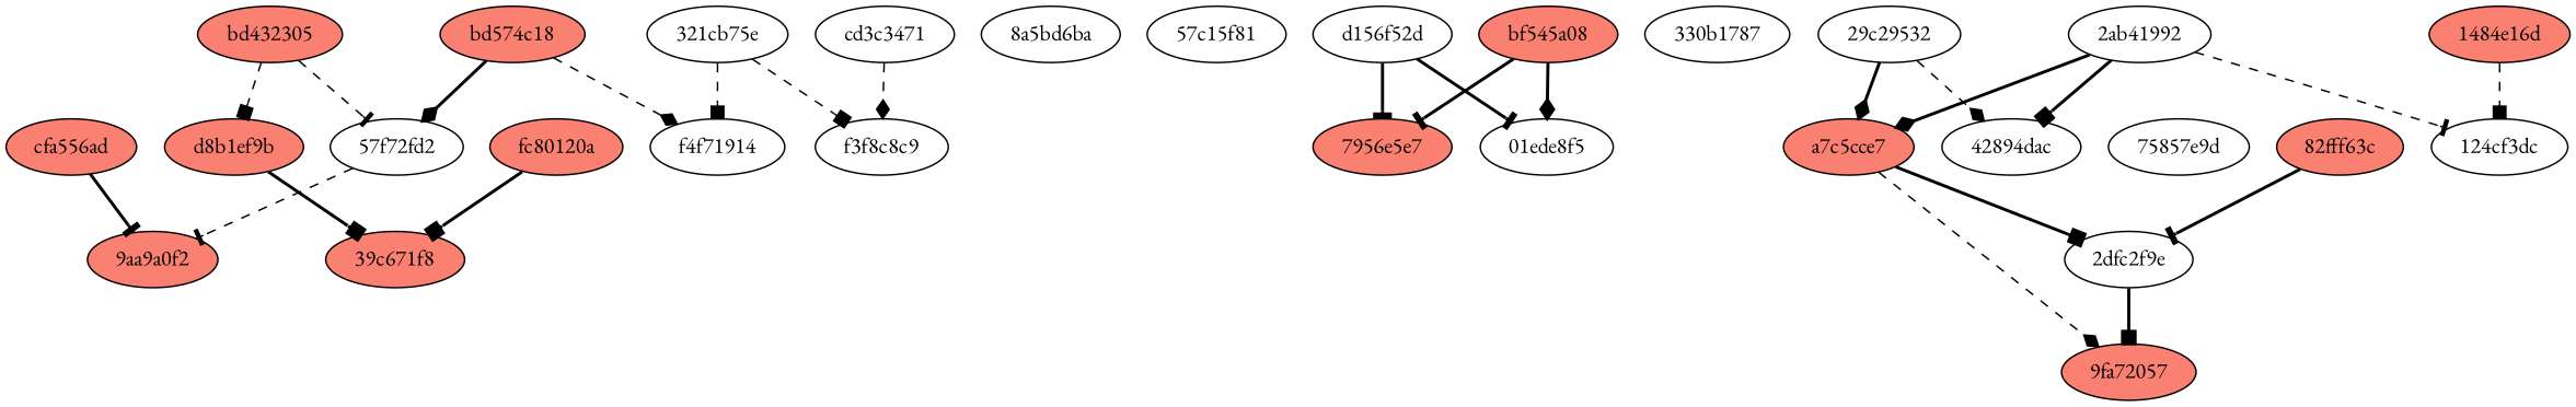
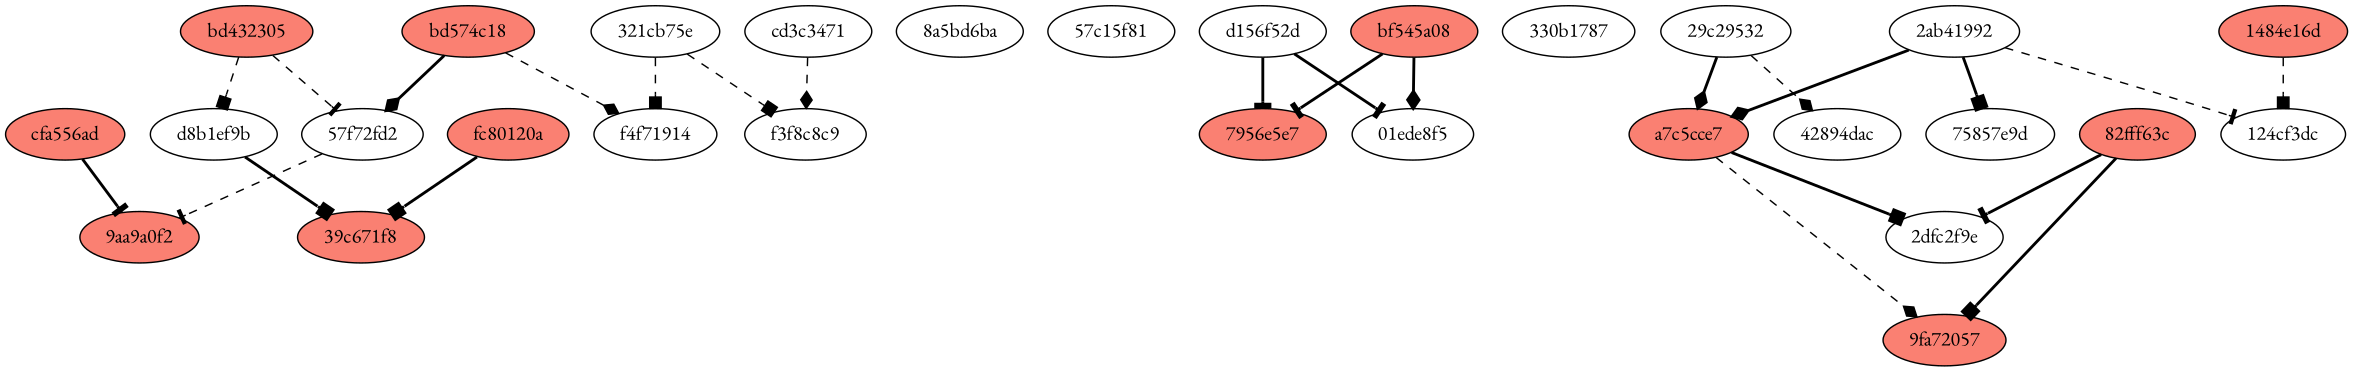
  digraph {
    fontname="EB Garamond"
    node [fillcolor=white fontname="EB Garamond" style=filled]
    edge [arrowhead=box fontname="EB Garamond" style=bold]
    bd574c18 [fillcolor=salmon]
    "57f72fd2"
    f4f71914
    "39c671f8" [fillcolor=salmon]
-   d8b1ef9b [fillcolor=salmon]
+   d8b1ef9b
    "9aa9a0f2" [fillcolor=salmon]
    bd432305 [fillcolor=salmon]
    "321cb75e"
    f3f8c8c9
    cd3c3471
    "8a5bd6ba"
    "57c15f81"
    "7956e5e7" [fillcolor=salmon]
    d156f52d
    "01ede8f5"
    bf545a08 [fillcolor=salmon]
    "330b1787"
    "75857e9d"
    "29c29532"
    "42894dac"
    a7c5cce7 [fillcolor=salmon]
    "9fa72057" [fillcolor=salmon]
    "2dfc2f9e"
    "2ab41992"
    "124cf3dc"
    "1484e16d" [fillcolor=salmon]
    fc80120a [fillcolor=salmon]
    cfa556ad [fillcolor=salmon]
    "82fff63c" [fillcolor=salmon]
    bd574c18 -> "57f72fd2" [arrowhead=diamond]
    bd574c18 -> f4f71914 [arrowhead=diamond style=dashed]
    "57f72fd2" -> "9aa9a0f2" [arrowhead=tee style=dashed]
    d8b1ef9b -> "39c671f8"
    bd432305 -> "57f72fd2" [arrowhead=tee style=dashed]
    bd432305 -> d8b1ef9b [style=dashed]
    "321cb75e" -> f4f71914 [style=dashed]
    "321cb75e" -> f3f8c8c9 [style=dashed]
    cd3c3471 -> f3f8c8c9 [arrowhead=diamond style=dashed]
    d156f52d -> "7956e5e7" [arrowhead=tee]
    d156f52d -> "01ede8f5" [arrowhead=tee]
    bf545a08 -> "7956e5e7" [arrowhead=tee]
    bf545a08 -> "01ede8f5" [arrowhead=diamond]
    "29c29532" -> "42894dac" [arrowhead=diamond style=dashed]
    "29c29532" -> a7c5cce7 [arrowhead=diamond]
    a7c5cce7 -> "9fa72057" [arrowhead=diamond style=dashed]
    a7c5cce7 -> "2dfc2f9e"
-   "2ab41992" -> "42894dac"
+   "2ab41992" -> "75857e9d"
    "2ab41992" -> a7c5cce7 [arrowhead=diamond]
    "2ab41992" -> "124cf3dc" [arrowhead=tee style=dashed]
    "1484e16d" -> "124cf3dc" [style=dashed]
    fc80120a -> "39c671f8"
    cfa556ad -> "9aa9a0f2" [arrowhead=tee]
-   "2dfc2f9e" -> "9fa72057"
+   "82fff63c" -> "9fa72057"
    "82fff63c" -> "2dfc2f9e" [arrowhead=tee]
  }
